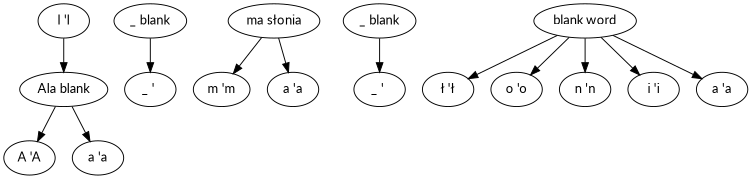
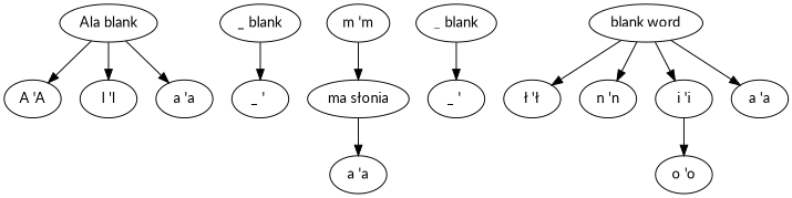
  digraph {
    fontname=Lato
    ordering=out
    rankdir=TB
    node [fontname=Lato]
    edge [fontname=Lato]
    n1 [label="A 'A"]
    n2 [label="l 'l"]
    n3 [label="a 'a"]
    n4 [label="Ala blank"]
    n5 [label="_ ' "]
    n6 [label="_ blank"]
    n7 [label="m 'm"]
    n8 [label="a 'a"]
    n9 [label="ma słonia"]
    n10 [label="_ ' "]
    n11 [label="_ blank"]
    n12 [label="ł 'ł"]
    n13 [label="o 'o"]
    n14 [label="n 'n"]
    n15 [label="i 'i"]
    n16 [label="a 'a"]
    n17 [label="blank word"]
    n4 -> n1
-   n2 -> n4
+   n4 -> n2
    n4 -> n3
    n6 -> n5
-   n9 -> n7
+   n7 -> n9
    n9 -> n8
    n11 -> n10
    n17 -> n12
-   n17 -> n13
+   n15 -> n13
    n17 -> n14
    n17 -> n15
    n17 -> n16
  }
